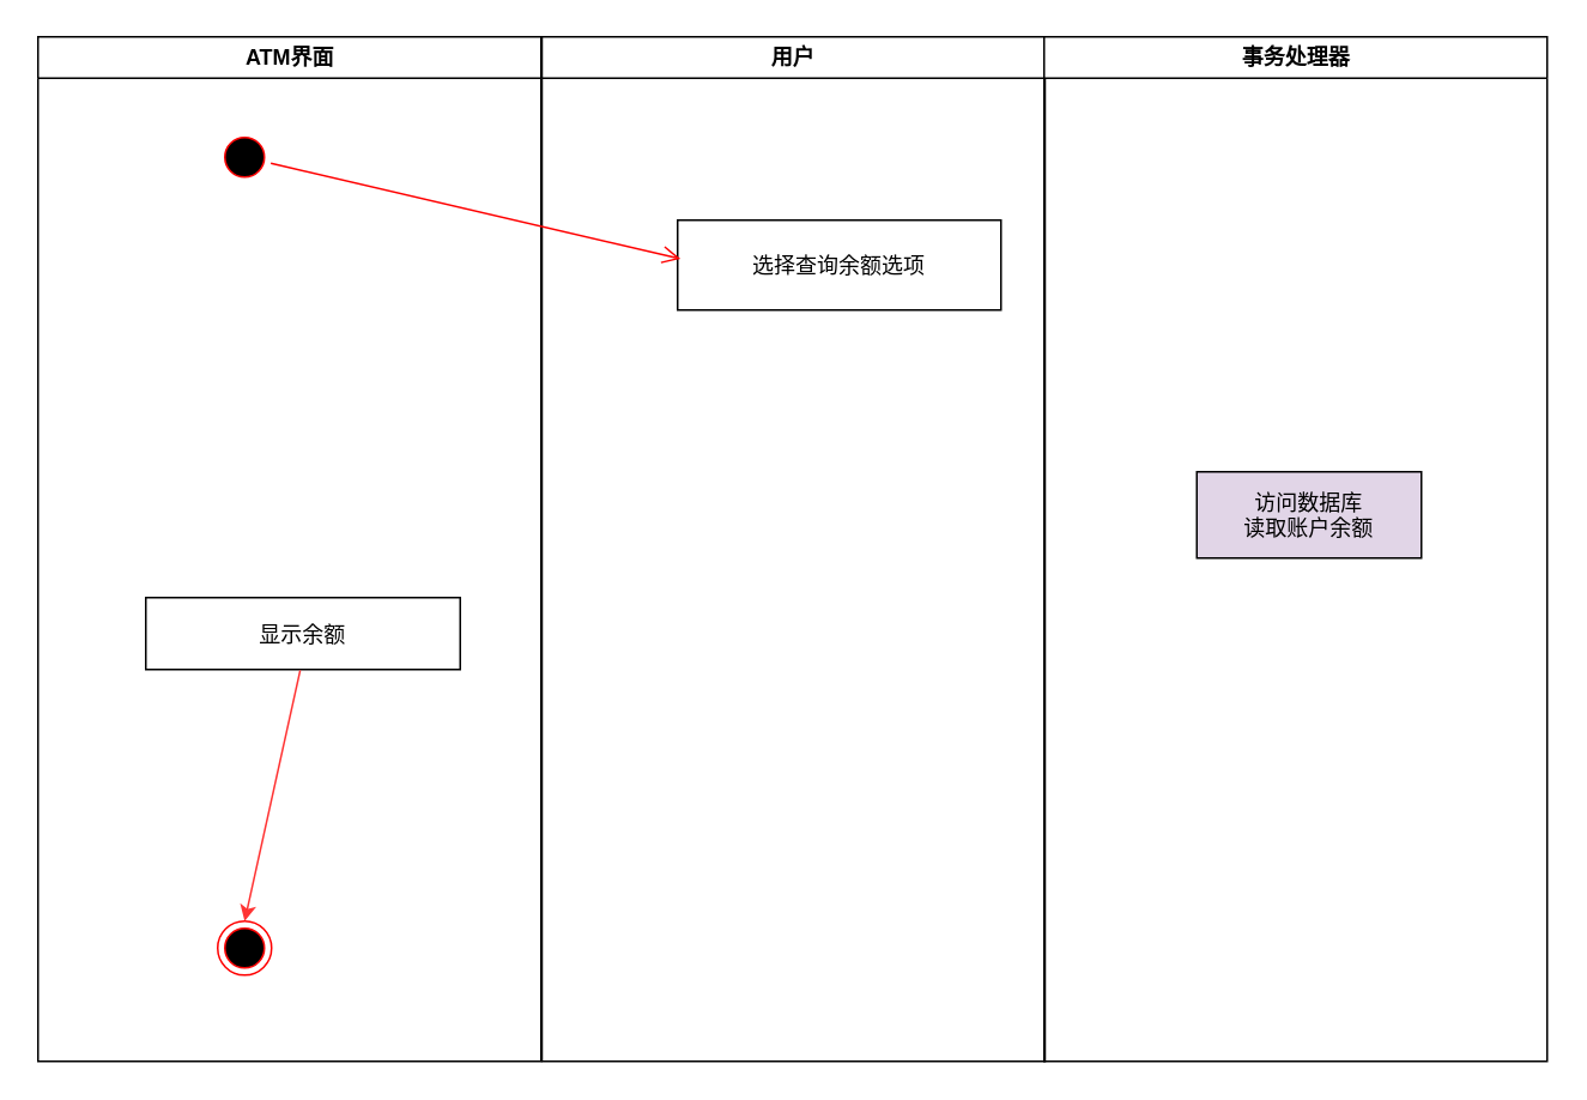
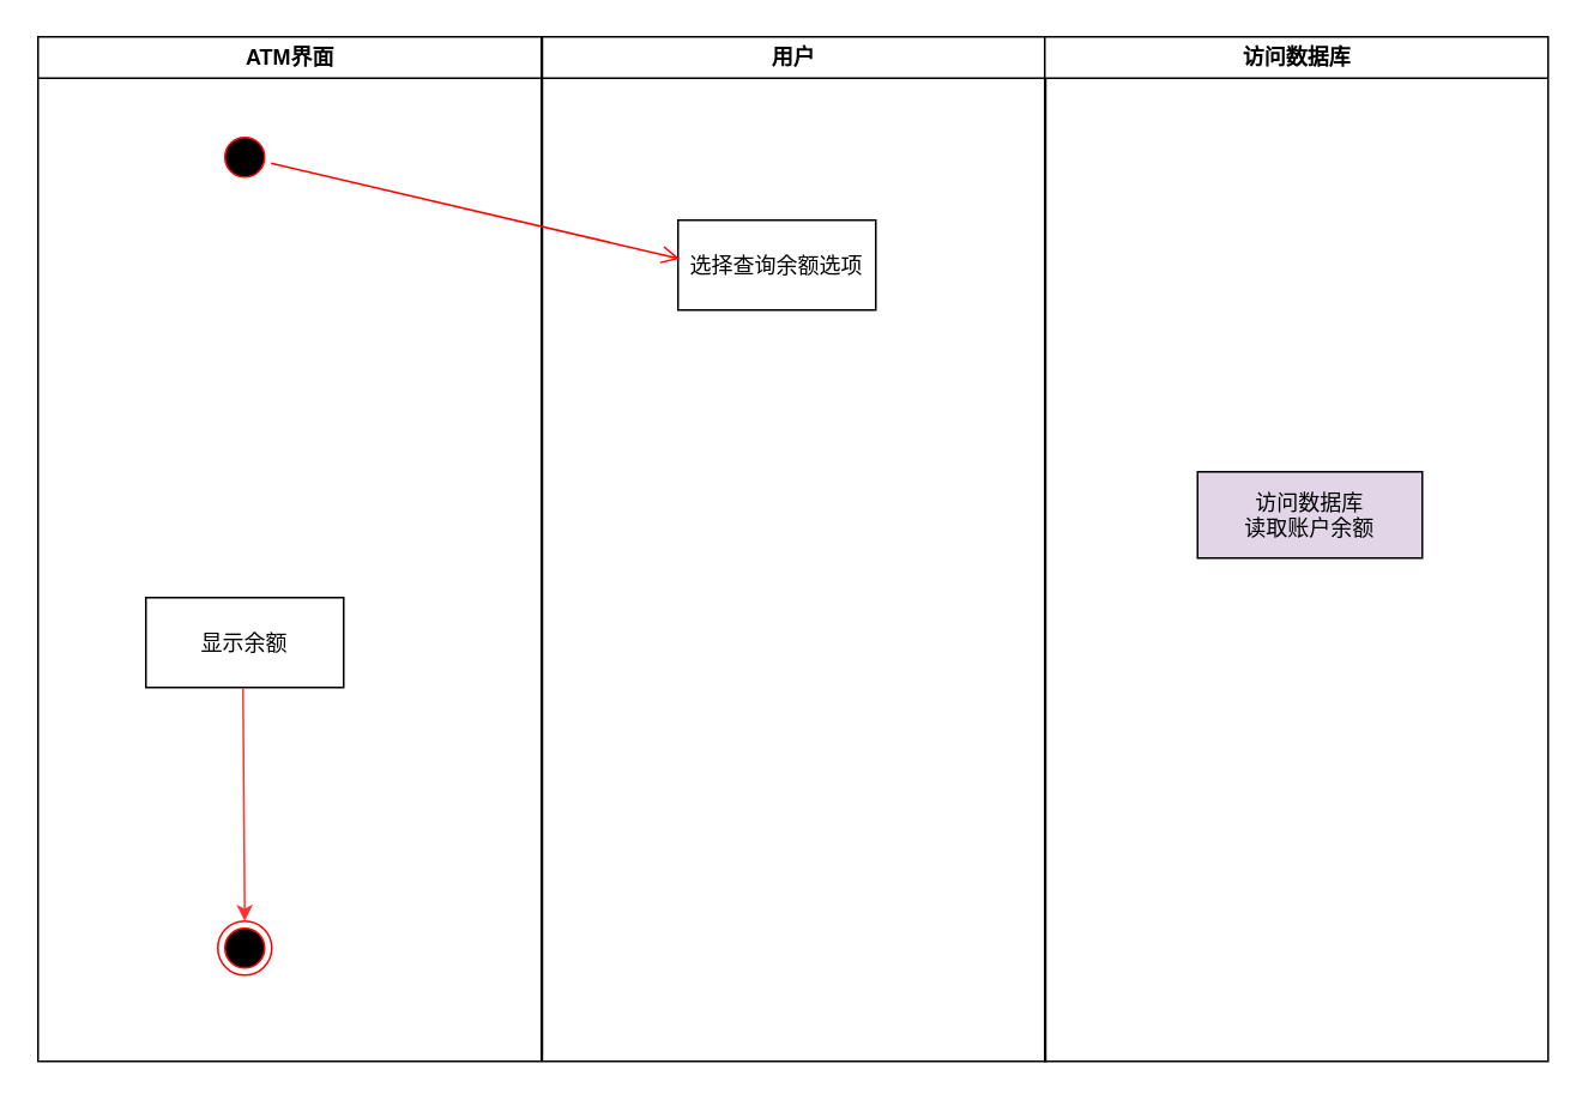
  <mxCell id="0" />
  <mxCell id="1" parent="0" />
  <mxCell id="2" value="ATM界面" style="swimlane;whiteSpace=wrap" parent="1" vertex="1"><mxGeometry x="20.5" y="20" width="280" height="570" as="geometry" /></mxCell>
  <mxCell id="3" value="" style="ellipse;shape=startState;fillColor=#000000;strokeColor=#ff0000;" parent="2" vertex="1"><mxGeometry x="100" y="52" width="30" height="30" as="geometry" /></mxCell>
  <mxCell id="4" value="" style="ellipse;shape=endState;fillColor=#000000;strokeColor=#ff0000" parent="2" vertex="1"><mxGeometry x="100" y="492" width="30" height="30" as="geometry" /></mxCell>
- <mxCell id="5" value="显示余额" style="" parent="2" vertex="1"><mxGeometry x="60" y="312" width="175" height="40" as="geometry" /></mxCell>
+ <mxCell id="5" value="显示余额" style="" parent="2" vertex="1"><mxGeometry x="60" y="312" width="110" height="50" as="geometry" /></mxCell>
  <mxCell id="6" style="edgeStyle=none;rounded=0;orthogonalLoop=1;jettySize=auto;html=1;strokeColor=#FF3333;exitX=0.491;exitY=1.01;exitDx=0;exitDy=0;exitPerimeter=0;entryX=0.5;entryY=0;entryDx=0;entryDy=0;" parent="2" source="5" target="4" edge="1"><mxGeometry relative="1" as="geometry"><mxPoint x="625.5" y="442" as="sourcePoint" /><mxPoint x="145.5" y="342" as="targetPoint" /></mxGeometry></mxCell>
  <mxCell id="7" value="用户" style="swimlane;whiteSpace=wrap" parent="1" vertex="1"><mxGeometry x="301" y="20" width="280" height="570" as="geometry" /></mxCell>
- <mxCell id="8" value="选择查询余额选项" style="" parent="7" vertex="1"><mxGeometry x="75.5" y="102" width="180" height="50" as="geometry" /></mxCell>
- <mxCell id="9" value="事务处理器" style="swimlane;whiteSpace=wrap" parent="1" vertex="1"><mxGeometry x="580.5" y="20" width="280" height="570" as="geometry" /></mxCell>
+ <mxCell id="8" value="选择查询余额选项" style="" parent="7" vertex="1"><mxGeometry x="75.5" y="102" width="110" height="50" as="geometry" /></mxCell>
+ <mxCell id="9" value="访问数据库" style="swimlane;whiteSpace=wrap" parent="1" vertex="1"><mxGeometry x="580.5" y="20" width="280" height="570" as="geometry" /></mxCell>
  <mxCell id="10" value="访问数据库&#10;读取账户余额" style="fillColor=#e1d5e7;" parent="9" vertex="1"><mxGeometry x="85" y="242" width="125" height="48" as="geometry" /></mxCell>
  <mxCell id="11" value="" style="elbow=horizontal;verticalAlign=bottom;endArrow=open;endSize=8;strokeColor=#FF0000;endFill=1;rounded=0;entryX=0.009;entryY=0.43;entryDx=0;entryDy=0;entryPerimeter=0;" parent="1" source="3" target="8" edge="1"><mxGeometry x="264.5" y="168" as="geometry"><mxPoint x="346" y="152" as="targetPoint" /></mxGeometry></mxCell>
